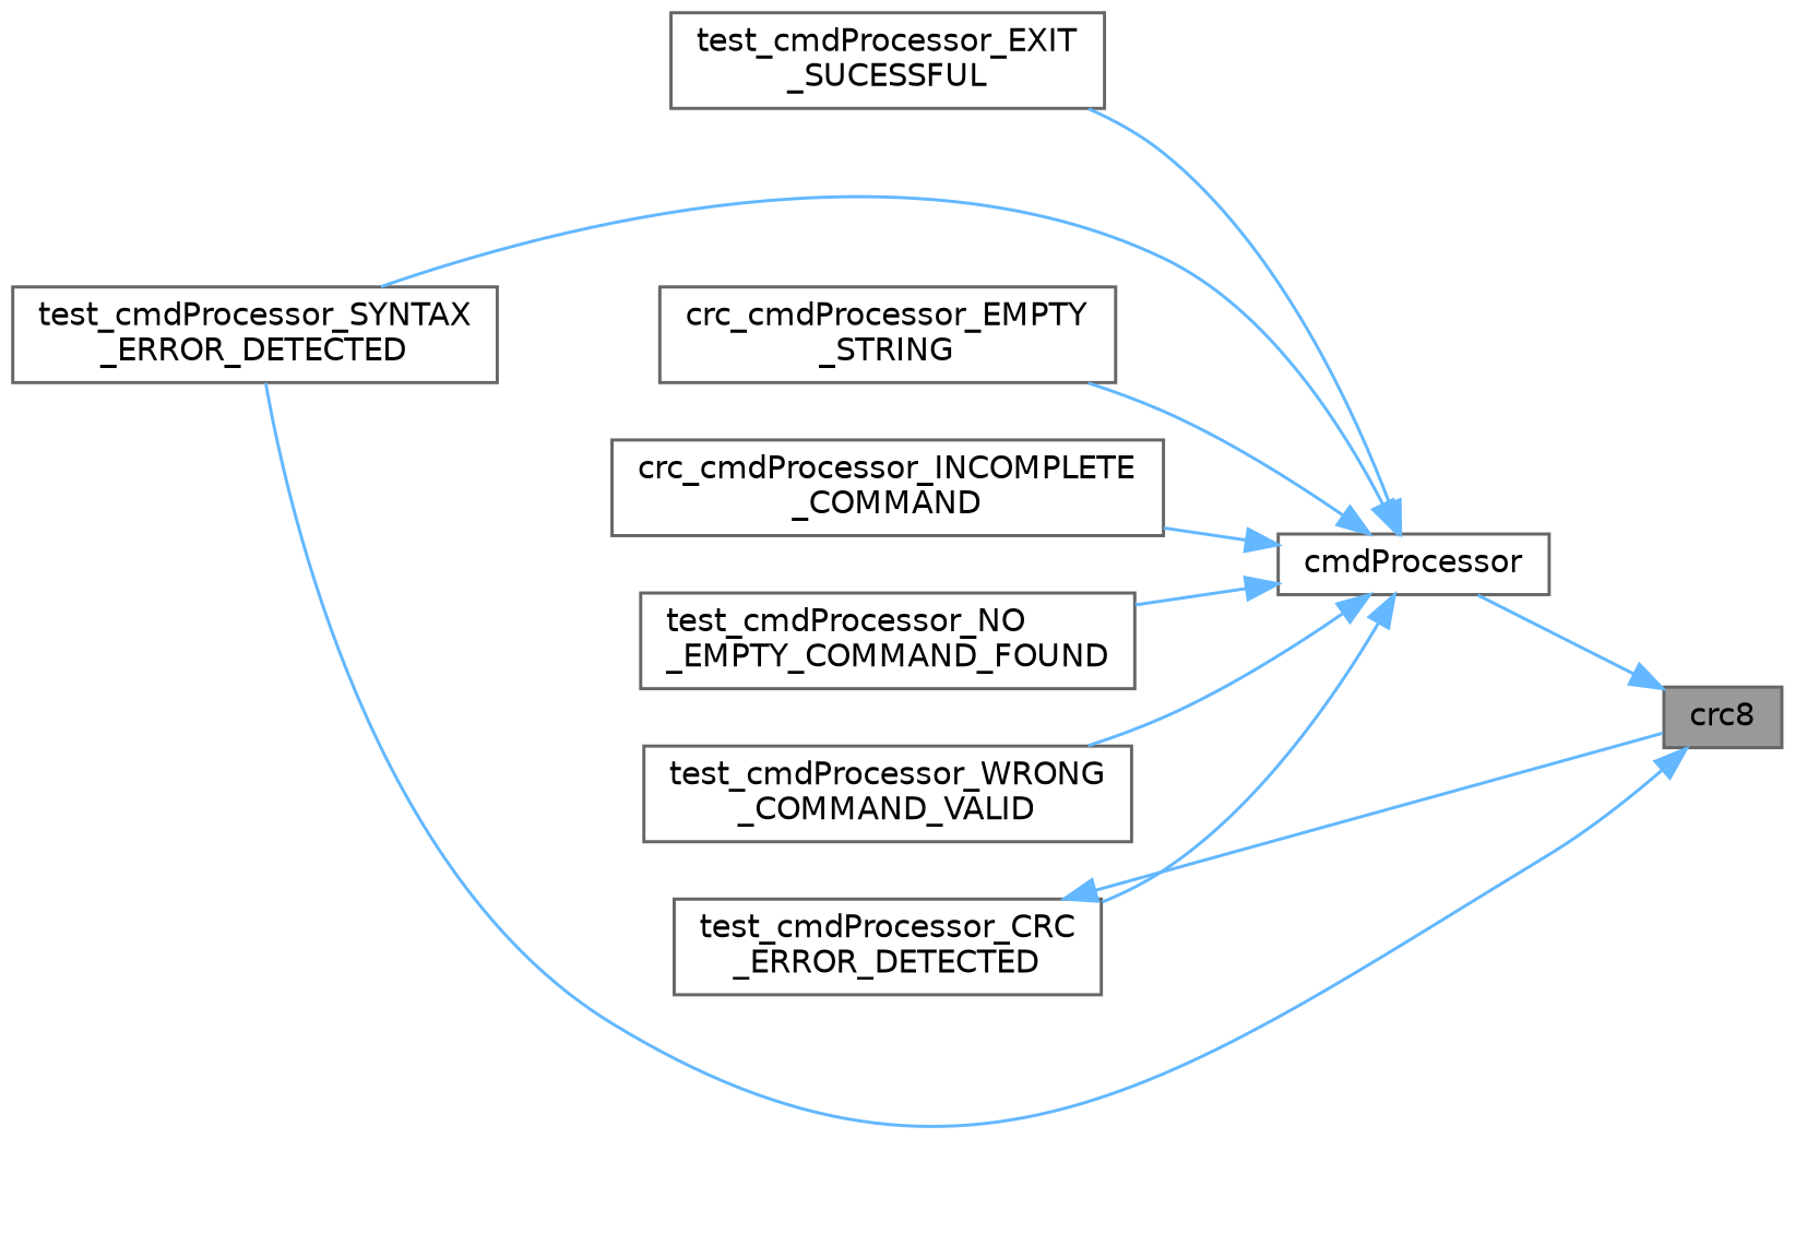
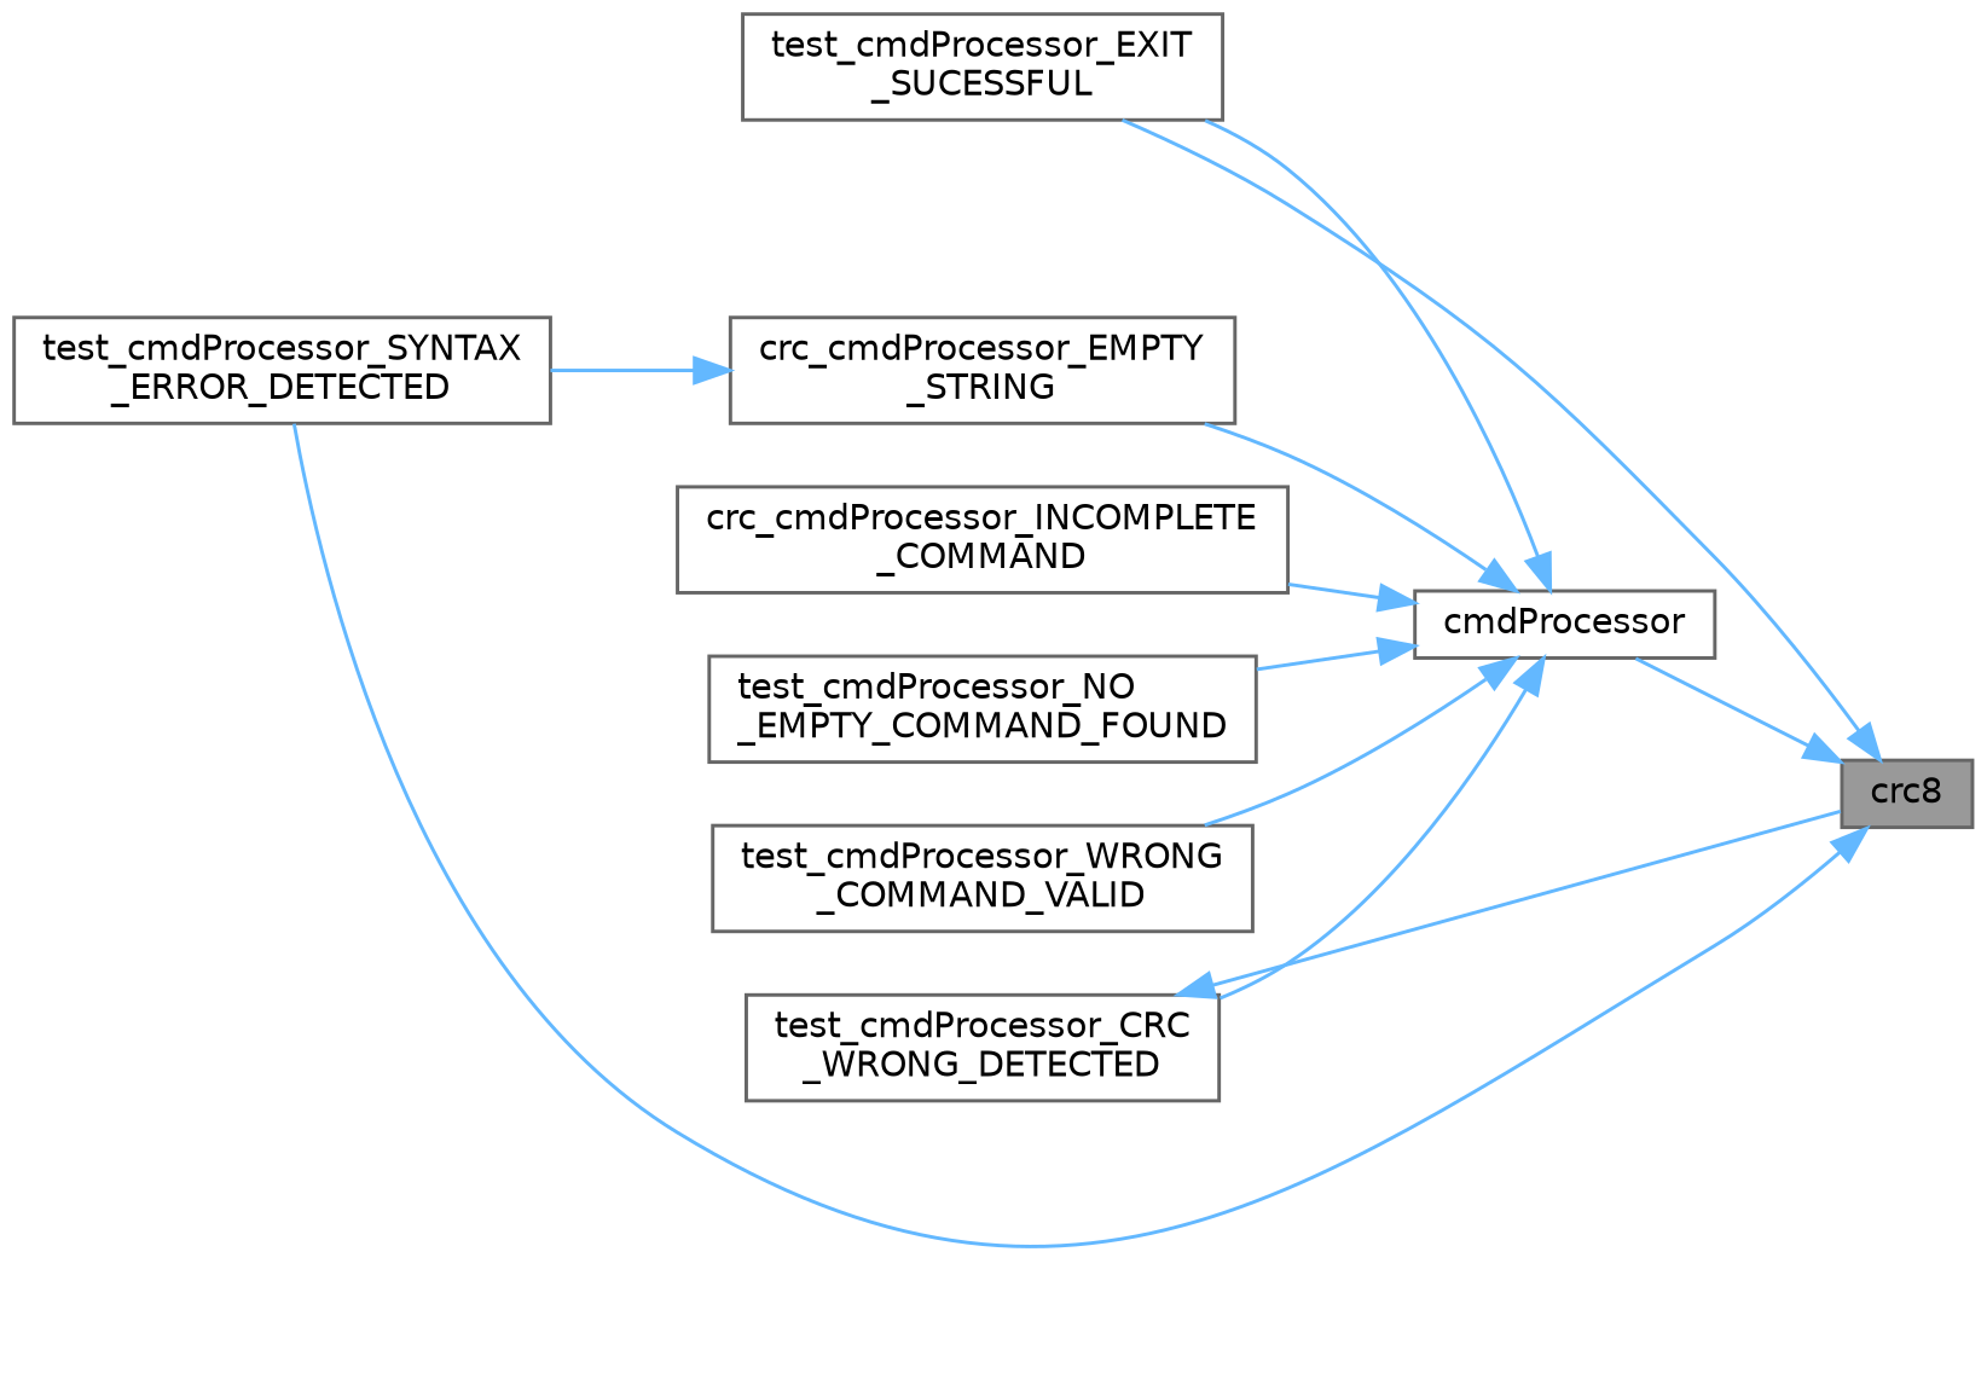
  digraph {
    rankdir=RL
    node [color=grey40 fillcolor=white fontname=Helvetica fontsize=10 shape=box style=filled]
    edge [color=steelblue1 dir=back fontname=Helvetica fontsize=10 labelfontname=Helvetica labelfontsize=10 style=solid]
    n1 [color=gray40 fillcolor=grey60 fontcolor=black height=0.2 label=crc8 width=0.4]
    n2 [height=0.2 label=cmdProcessor width=0.4]
    n3 [height=0.2 label="test_cmdProcessor_EXIT\l_SUCESSFUL" width=0.4]
    n4 [height=0.2 label="test_cmdProcessor_SYNTAX\l_ERROR_DETECTED" width=0.4]
-   n5 [height=0.2 label="test_cmdProcessor_CRC\l_ERROR_DETECTED" width=0.4]
+   n5 [height=0.2 label="test_cmdProcessor_CRC\l_WRONG_DETECTED" width=0.4]
    n6 [height=0.2 label="crc_cmdProcessor_EMPTY\l_STRING" width=0.4]
    n7 [height=0.2 label="crc_cmdProcessor_INCOMPLETE\l_COMMAND" width=0.4]
    n8 [height=0.2 label="test_cmdProcessor_NO\l_EMPTY_COMMAND_FOUND" width=0.4]
    n9 [height=0.2 label="test_cmdProcessor_WRONG\l_COMMAND_VALID" width=0.4]
    n1 -> n2
+   n1 -> n3
    n1 -> n4
    n2 -> n3
-   n2 -> n4
+   n6 -> n4
    n2 -> n5
    n2 -> n6
    n2 -> n7
    n2 -> n8
    n2 -> n9
    n5 -> n1
  }
